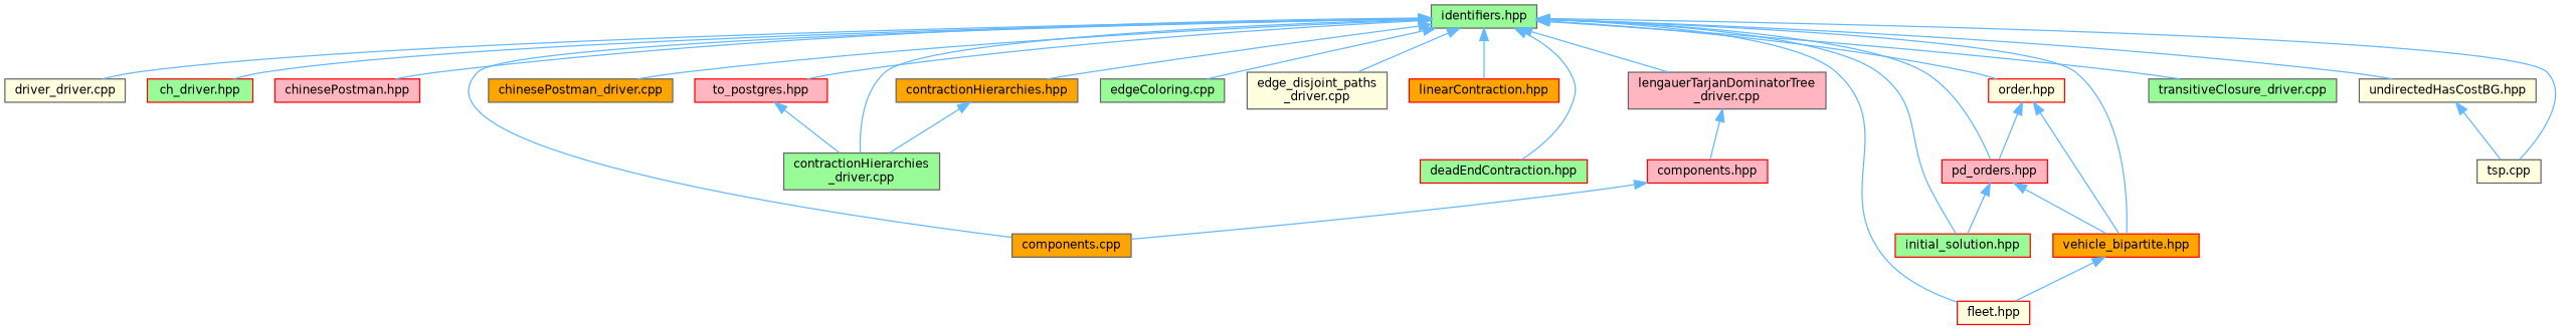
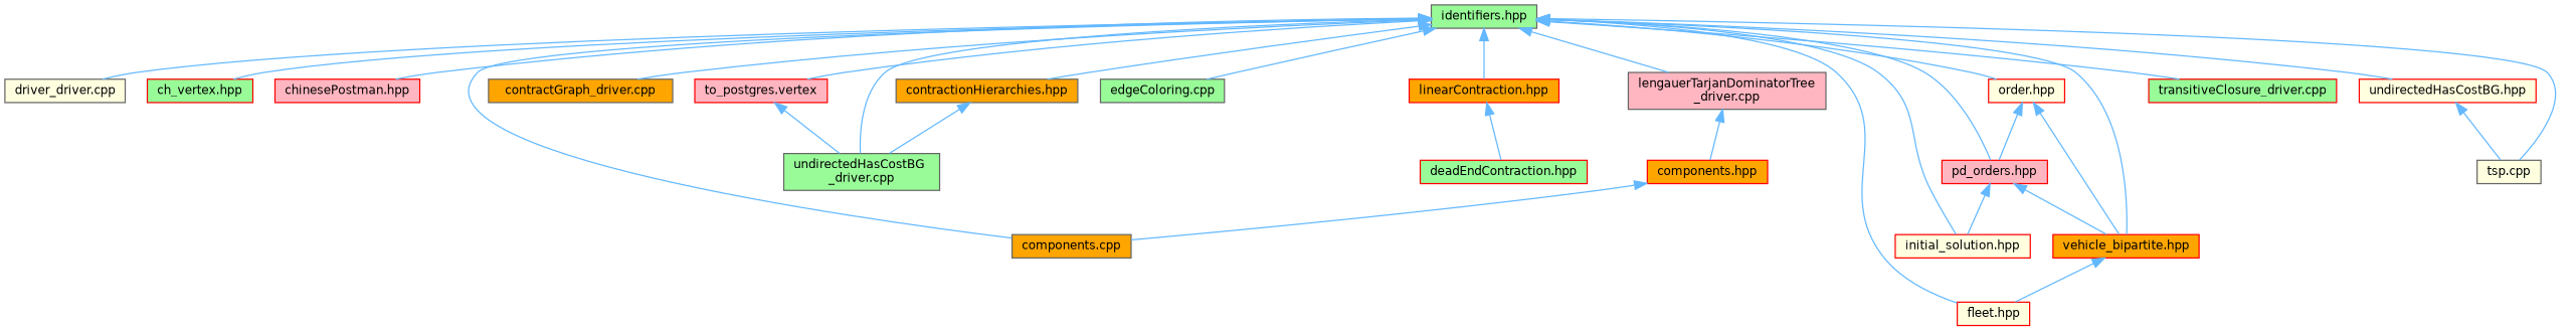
  digraph {
    node [color=red fillcolor=palegreen fontname=Helvetica fontsize=10 shape=box style=filled]
    edge [color=steelblue1 dir=back fontname=Helvetica fontsize=10 labelfontname=Helvetica labelfontsize=10 style=solid]
    n1 [color=gray40 fontcolor=black height=0.2 label="identifiers.hpp" width=0.4]
    n2 [color=grey40 fillcolor=lightyellow height=0.2 label="driver_driver.cpp" width=0.4]
-   n3 [height=0.2 label="ch_driver.hpp" width=0.4]
+   n3 [height=0.2 label="ch_vertex.hpp" width=0.4]
    n4 [fillcolor=lightpink height=0.2 label="chinesePostman.hpp" width=0.4]
    n5 [color=grey40 fillcolor=orange height=0.2 label="components.cpp" width=0.4]
-   n6 [color=grey40 fillcolor=orange height=0.2 label="chinesePostman_driver.cpp" width=0.4]
+   n6 [color=grey40 fillcolor=orange height=0.2 label="contractGraph_driver.cpp" width=0.4]
    n7 [color=grey40 fillcolor=orange height=0.2 label="contractionHierarchies.hpp" width=0.4]
-   n8 [color=grey40 height=0.2 label="contractionHierarchies\l_driver.cpp" width=0.4]
+   n8 [color=grey40 height=0.2 label="undirectedHasCostBG\l_driver.cpp" width=0.4]
    n9 [height=0.2 label="deadEndContraction.hpp" width=0.4]
    n10 [color=grey40 height=0.2 label="edgeColoring.cpp" width=0.4]
-   n11 [color=grey40 fillcolor=lightyellow height=0.2 label="edge_disjoint_paths\l_driver.cpp" width=0.4]
    n12 [fillcolor=lightyellow height=0.2 label="fleet.hpp" width=0.4]
-   n13 [height=0.2 label="initial_solution.hpp" width=0.4]
+   n13 [fillcolor=lightyellow height=0.2 label="initial_solution.hpp" width=0.4]
    n14 [color=grey40 fillcolor=lightpink height=0.2 label="lengauerTarjanDominatorTree\l_driver.cpp" width=0.4]
    n15 [fillcolor=orange height=0.2 label="linearContraction.hpp" width=0.4]
    n16 [fillcolor=lightyellow height=0.2 label="order.hpp" width=0.4]
    n17 [fillcolor=lightpink height=0.2 label="pd_orders.hpp" width=0.4]
    n18 [fillcolor=orange height=0.2 label="vehicle_bipartite.hpp" width=0.4]
-   n19 [fillcolor=lightpink height=0.2 label="to_postgres.hpp" width=0.4]
-   n20 [color=grey40 height=0.2 label="transitiveClosure_driver.cpp" width=0.4]
+   n19 [fillcolor=lightpink height=0.2 label="to_postgres.vertex" width=0.4]
+   n20 [height=0.2 label="transitiveClosure_driver.cpp" width=0.4]
    n21 [color=grey40 fillcolor=lightyellow height=0.2 label="tsp.cpp" width=0.4]
-   n22 [color=grey40 fillcolor=lightyellow height=0.2 label="undirectedHasCostBG.hpp" width=0.4]
-   n23 [fillcolor=lightpink height=0.2 label="components.hpp" width=0.4]
+   n22 [fillcolor=lightyellow height=0.2 label="undirectedHasCostBG.hpp" width=0.4]
+   n23 [fillcolor=orange height=0.2 label="components.hpp" width=0.4]
    n1 -> n2
    n1 -> n3
    n1 -> n4
    n1 -> n5
    n1 -> n6
    n1 -> n7
    n1 -> n8
-   n1 -> n9
+   n15 -> n9
    n1 -> n10
-   n1 -> n11
    n1 -> n12
    n1 -> n13
    n1 -> n14
    n1 -> n15
    n1 -> n16
    n1 -> n17
    n1 -> n18
    n1 -> n19
    n1 -> n20
    n1 -> n21
    n1 -> n22
    n7 -> n8
    n14 -> n23
    n16 -> n17
    n16 -> n18
    n17 -> n13
    n17 -> n18
    n18 -> n12
    n19 -> n8
    n22 -> n21
    n23 -> n5
  }
